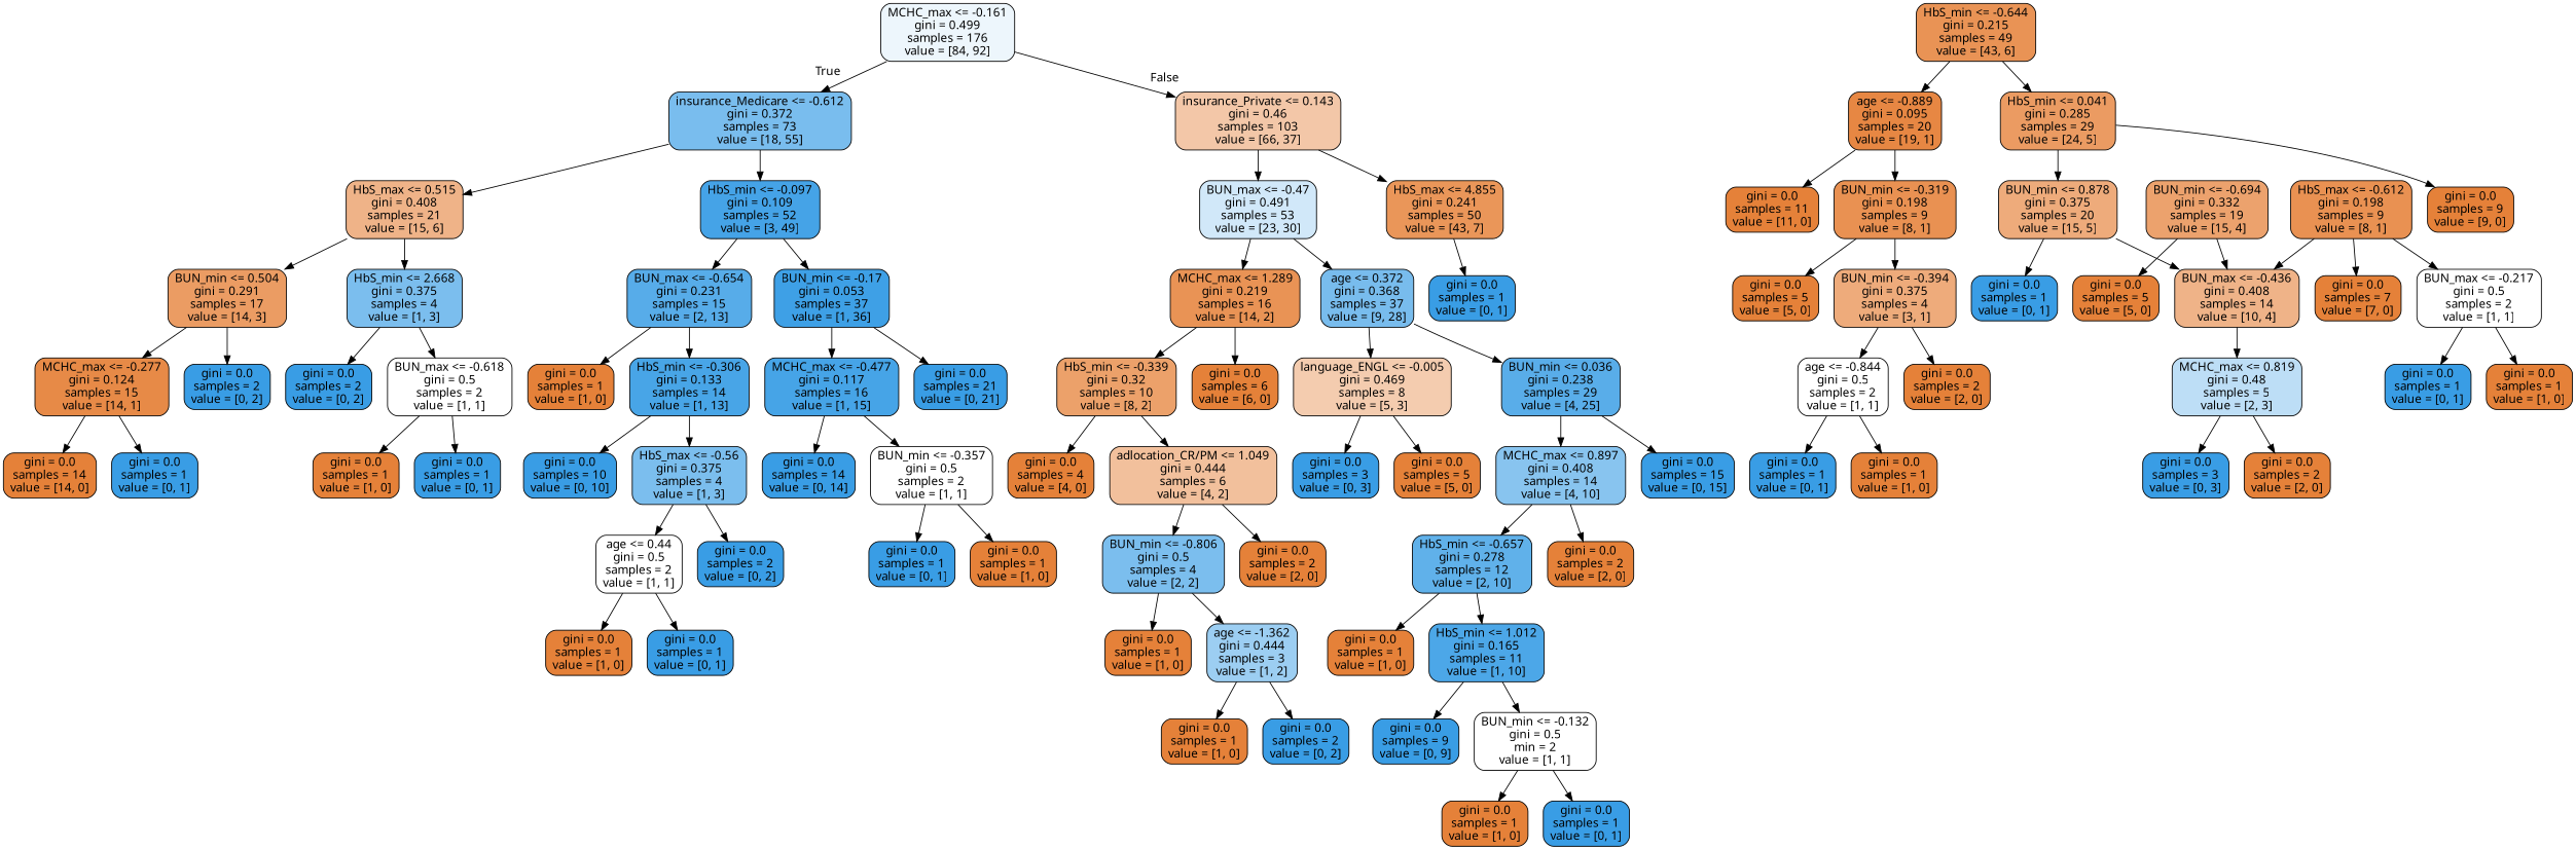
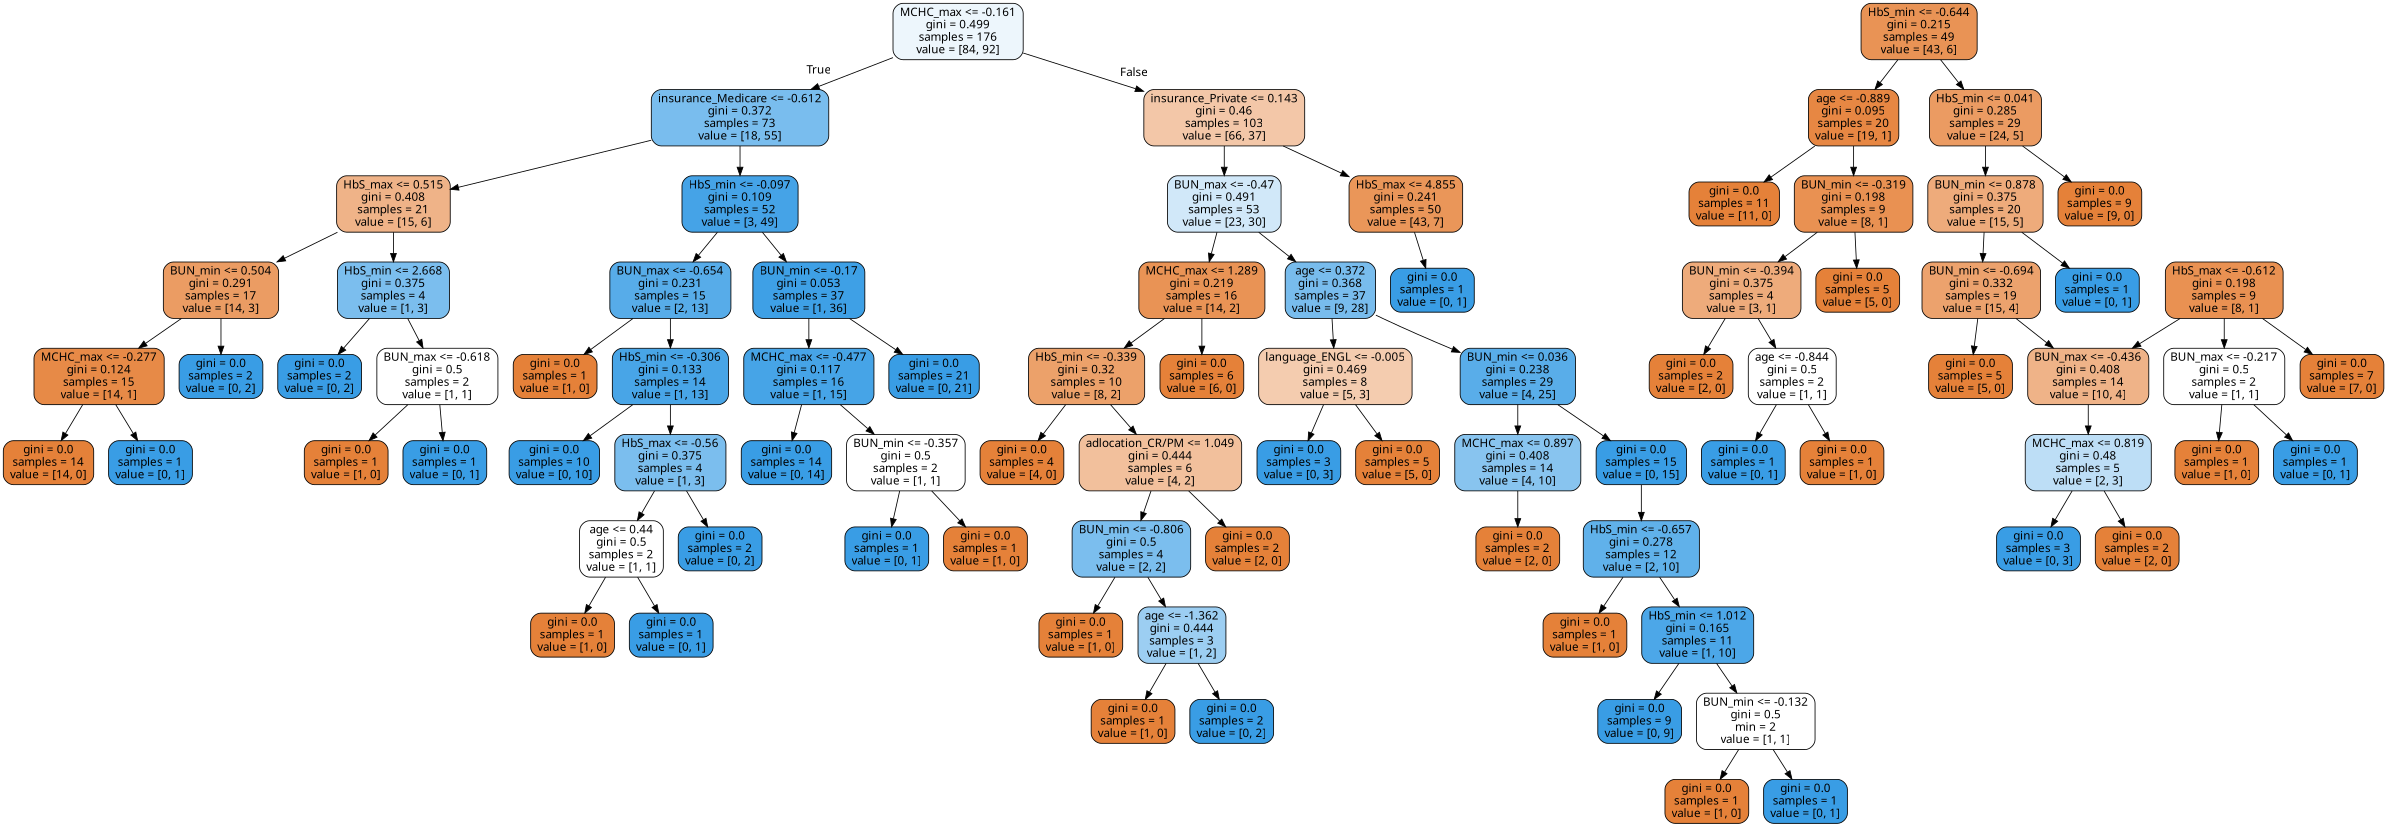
  digraph {
    fontname="Noto Sans"
    node [color=black fillcolor="#e58139ff" fontname="Noto Sans" shape=box style="filled, rounded"]
    edge [fontname="Noto Sans"]
    n1 [fillcolor="#399de516" label="MCHC_max <= -0.161\ngini = 0.499\nsamples = 176\nvalue = [84, 92]"]
    n2 [fillcolor="#399de5ac" label="insurance_Medicare <= -0.612\ngini = 0.372\nsamples = 73\nvalue = [18, 55]"]
    n3 [fillcolor="#e5813970" label="insurance_Private <= 0.143\ngini = 0.46\nsamples = 103\nvalue = [66, 37]"]
    n4 [fillcolor="#e5813999" label="HbS_max <= 0.515\ngini = 0.408\nsamples = 21\nvalue = [15, 6]"]
    n5 [fillcolor="#399de5ef" label="HbS_min <= -0.097\ngini = 0.109\nsamples = 52\nvalue = [3, 49]"]
    n6 [fillcolor="#399de53b" label="BUN_max <= -0.47\ngini = 0.491\nsamples = 53\nvalue = [23, 30]"]
    n7 [fillcolor="#e58139d5" label="HbS_max <= 4.855\ngini = 0.241\nsamples = 50\nvalue = [43, 7]"]
    n8 [fillcolor="#e58139c8" label="BUN_min <= 0.504\ngini = 0.291\nsamples = 17\nvalue = [14, 3]"]
    n9 [fillcolor="#399de5aa" label="HbS_min <= 2.668\ngini = 0.375\nsamples = 4\nvalue = [1, 3]"]
    n10 [fillcolor="#399de5d8" label="BUN_max <= -0.654\ngini = 0.231\nsamples = 15\nvalue = [2, 13]"]
    n11 [fillcolor="#399de5f8" label="BUN_min <= -0.17\ngini = 0.053\nsamples = 37\nvalue = [1, 36]"]
    n12 [fillcolor="#e58139ed" label="MCHC_max <= -0.277\ngini = 0.124\nsamples = 15\nvalue = [14, 1]"]
    n13 [fillcolor="#399de5ff" label="gini = 0.0\nsamples = 2\nvalue = [0, 2]"]
    n14 [fillcolor="#399de5ff" label="gini = 0.0\nsamples = 2\nvalue = [0, 2]"]
    n15 [fillcolor="#e5813900" label="BUN_max <= -0.618\ngini = 0.5\nsamples = 2\nvalue = [1, 1]"]
    n16 [label="gini = 0.0\nsamples = 14\nvalue = [14, 0]"]
    n17 [fillcolor="#399de5ff" label="gini = 0.0\nsamples = 1\nvalue = [0, 1]"]
    n18 [label="gini = 0.0\nsamples = 1\nvalue = [1, 0]"]
    n19 [fillcolor="#399de5ff" label="gini = 0.0\nsamples = 1\nvalue = [0, 1]"]
    n20 [label="gini = 0.0\nsamples = 1\nvalue = [1, 0]"]
    n21 [fillcolor="#399de5eb" label="HbS_min <= -0.306\ngini = 0.133\nsamples = 14\nvalue = [1, 13]"]
    n22 [fillcolor="#399de5ee" label="MCHC_max <= -0.477\ngini = 0.117\nsamples = 16\nvalue = [1, 15]"]
    n23 [fillcolor="#399de5ff" label="gini = 0.0\nsamples = 21\nvalue = [0, 21]"]
    n24 [fillcolor="#399de5ff" label="gini = 0.0\nsamples = 10\nvalue = [0, 10]"]
    n25 [fillcolor="#399de5aa" label="HbS_max <= -0.56\ngini = 0.375\nsamples = 4\nvalue = [1, 3]"]
    n26 [fillcolor="#e5813900" label="age <= 0.44\ngini = 0.5\nsamples = 2\nvalue = [1, 1]"]
    n27 [fillcolor="#399de5ff" label="gini = 0.0\nsamples = 2\nvalue = [0, 2]"]
    n28 [label="gini = 0.0\nsamples = 1\nvalue = [1, 0]"]
    n29 [fillcolor="#399de5ff" label="gini = 0.0\nsamples = 1\nvalue = [0, 1]"]
    n30 [fillcolor="#399de5ff" label="gini = 0.0\nsamples = 14\nvalue = [0, 14]"]
    n31 [fillcolor="#e5813900" label="BUN_min <= -0.357\ngini = 0.5\nsamples = 2\nvalue = [1, 1]"]
    n32 [fillcolor="#399de5ff" label="gini = 0.0\nsamples = 1\nvalue = [0, 1]"]
    n33 [label="gini = 0.0\nsamples = 1\nvalue = [1, 0]"]
    n34 [fillcolor="#e58139db" label="MCHC_max <= 1.289\ngini = 0.219\nsamples = 16\nvalue = [14, 2]"]
    n35 [fillcolor="#399de5ad" label="age <= 0.372\ngini = 0.368\nsamples = 37\nvalue = [9, 28]"]
    n36 [fillcolor="#399de5ff" label="gini = 0.0\nsamples = 1\nvalue = [0, 1]"]
    n37 [fillcolor="#e58139bf" label="HbS_min <= -0.339\ngini = 0.32\nsamples = 10\nvalue = [8, 2]"]
    n38 [label="gini = 0.0\nsamples = 6\nvalue = [6, 0]"]
    n39 [fillcolor="#e5813966" label="language_ENGL <= -0.005\ngini = 0.469\nsamples = 8\nvalue = [5, 3]"]
    n40 [fillcolor="#399de5d6" label="BUN_min <= 0.036\ngini = 0.238\nsamples = 29\nvalue = [4, 25]"]
    n41 [label="gini = 0.0\nsamples = 4\nvalue = [4, 0]"]
    n42 [fillcolor="#e581397f" label="adlocation_CR/PM <= 1.049\ngini = 0.444\nsamples = 6\nvalue = [4, 2]"]
    n43 [fillcolor="#399de5aa" label="BUN_min <= -0.806\ngini = 0.5\nsamples = 4\nvalue = [2, 2]"]
    n44 [label="gini = 0.0\nsamples = 2\nvalue = [2, 0]"]
    n45 [label="gini = 0.0\nsamples = 1\nvalue = [1, 0]"]
    n46 [fillcolor="#399de57f" label="age <= -1.362\ngini = 0.444\nsamples = 3\nvalue = [1, 2]"]
    n47 [label="gini = 0.0\nsamples = 1\nvalue = [1, 0]"]
    n48 [fillcolor="#399de5ff" label="gini = 0.0\nsamples = 2\nvalue = [0, 2]"]
    n49 [fillcolor="#399de5ff" label="gini = 0.0\nsamples = 3\nvalue = [0, 3]"]
    n50 [label="gini = 0.0\nsamples = 5\nvalue = [5, 0]"]
    n51 [fillcolor="#399de599" label="MCHC_max <= 0.897\ngini = 0.408\nsamples = 14\nvalue = [4, 10]"]
    n52 [fillcolor="#399de5ff" label="gini = 0.0\nsamples = 15\nvalue = [0, 15]"]
    n53 [fillcolor="#399de5cc" label="HbS_min <= -0.657\ngini = 0.278\nsamples = 12\nvalue = [2, 10]"]
    n54 [label="gini = 0.0\nsamples = 2\nvalue = [2, 0]"]
    n55 [label="gini = 0.0\nsamples = 1\nvalue = [1, 0]"]
    n56 [fillcolor="#399de5e6" label="HbS_min <= 1.012\ngini = 0.165\nsamples = 11\nvalue = [1, 10]"]
    n57 [fillcolor="#399de5ff" label="gini = 0.0\nsamples = 9\nvalue = [0, 9]"]
    n58 [fillcolor="#e5813900" label="BUN_min <= -0.132\ngini = 0.5\nmin = 2\nvalue = [1, 1]"]
    n59 [label="gini = 0.0\nsamples = 1\nvalue = [1, 0]"]
    n60 [fillcolor="#399de5ff" label="gini = 0.0\nsamples = 1\nvalue = [0, 1]"]
    n61 [fillcolor="#e58139db" label="HbS_min <= -0.644\ngini = 0.215\nsamples = 49\nvalue = [43, 6]"]
    n62 [fillcolor="#e58139f2" label="age <= -0.889\ngini = 0.095\nsamples = 20\nvalue = [19, 1]"]
    n63 [fillcolor="#e58139ca" label="HbS_min <= 0.041\ngini = 0.285\nsamples = 29\nvalue = [24, 5]"]
    n64 [label="gini = 0.0\nsamples = 11\nvalue = [11, 0]"]
    n65 [fillcolor="#e58139df" label="BUN_min <= -0.319\ngini = 0.198\nsamples = 9\nvalue = [8, 1]"]
    n66 [fillcolor="#e58139aa" label="BUN_min <= 0.878\ngini = 0.375\nsamples = 20\nvalue = [15, 5]"]
    n67 [label="gini = 0.0\nsamples = 9\nvalue = [9, 0]"]
    n68 [fillcolor="#e58139aa" label="BUN_min <= -0.394\ngini = 0.375\nsamples = 4\nvalue = [3, 1]"]
    n69 [label="gini = 0.0\nsamples = 5\nvalue = [5, 0]"]
    n70 [label="gini = 0.0\nsamples = 2\nvalue = [2, 0]"]
    n71 [fillcolor="#e5813900" label="age <= -0.844\ngini = 0.5\nsamples = 2\nvalue = [1, 1]"]
    n72 [fillcolor="#399de5ff" label="gini = 0.0\nsamples = 1\nvalue = [0, 1]"]
    n73 [label="gini = 0.0\nsamples = 1\nvalue = [1, 0]"]
    n74 [fillcolor="#e58139bb" label="BUN_min <= -0.694\ngini = 0.332\nsamples = 19\nvalue = [15, 4]"]
    n75 [fillcolor="#399de5ff" label="gini = 0.0\nsamples = 1\nvalue = [0, 1]"]
    n76 [label="gini = 0.0\nsamples = 5\nvalue = [5, 0]"]
    n77 [fillcolor="#e5813999" label="BUN_max <= -0.436\ngini = 0.408\nsamples = 14\nvalue = [10, 4]"]
    n78 [fillcolor="#399de555" label="MCHC_max <= 0.819\ngini = 0.48\nsamples = 5\nvalue = [2, 3]"]
    n79 [fillcolor="#399de5ff" label="gini = 0.0\nsamples = 3\nvalue = [0, 3]"]
    n80 [label="gini = 0.0\nsamples = 2\nvalue = [2, 0]"]
    n81 [fillcolor="#e58139df" label="HbS_max <= -0.612\ngini = 0.198\nsamples = 9\nvalue = [8, 1]"]
    n82 [fillcolor="#e5813900" label="BUN_max <= -0.217\ngini = 0.5\nsamples = 2\nvalue = [1, 1]"]
    n83 [label="gini = 0.0\nsamples = 7\nvalue = [7, 0]"]
    n84 [label="gini = 0.0\nsamples = 1\nvalue = [1, 0]"]
    n85 [fillcolor="#399de5ff" label="gini = 0.0\nsamples = 1\nvalue = [0, 1]"]
    n1 -> n2 [headlabel=True labelangle=45 labeldistance=2.5]
    n1 -> n3 [headlabel=False labelangle=-45 labeldistance=2.5]
    n2 -> n4
    n2 -> n5
    n3 -> n6
    n3 -> n7
    n4 -> n8
    n4 -> n9
    n5 -> n10
    n5 -> n11
    n6 -> n34
    n6 -> n35
    n7 -> n36
    n8 -> n12
    n8 -> n13
    n9 -> n14
    n9 -> n15
    n10 -> n20
    n10 -> n21
    n11 -> n22
    n11 -> n23
    n12 -> n16
    n12 -> n17
    n15 -> n18
    n15 -> n19
    n21 -> n24
    n21 -> n25
    n22 -> n30
    n22 -> n31
    n25 -> n26
    n25 -> n27
    n26 -> n28
    n26 -> n29
    n31 -> n32
    n31 -> n33
    n34 -> n37
    n34 -> n38
    n35 -> n39
    n35 -> n40
    n37 -> n41
    n37 -> n42
    n39 -> n49
    n39 -> n50
    n40 -> n51
    n40 -> n52
    n42 -> n43
    n42 -> n44
    n43 -> n45
    n43 -> n46
    n46 -> n47
    n46 -> n48
-   n51 -> n53
+   n52 -> n53
    n51 -> n54
    n53 -> n55
    n53 -> n56
    n56 -> n57
    n56 -> n58
    n58 -> n59
    n58 -> n60
    n61 -> n62
    n61 -> n63
    n62 -> n64
    n62 -> n65
    n63 -> n66
    n63 -> n67
    n65 -> n68
    n65 -> n69
-   n66 -> n77
+   n66 -> n74
    n66 -> n75
    n68 -> n70
    n68 -> n71
    n71 -> n72
    n71 -> n73
    n74 -> n76
    n74 -> n77
    n77 -> n78
    n78 -> n79
    n78 -> n80
    n81 -> n77
    n81 -> n82
    n81 -> n83
    n82 -> n84
    n82 -> n85
  }
